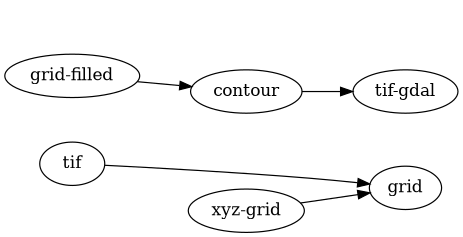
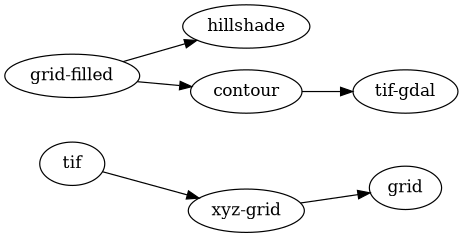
  digraph {
    rankdir=LR
    n1 [label=tif]
    grid
    "grid-filled"
+   hillshade
    contour
    "xyz-grid"
    "tif-gdal"
-   n1 -> grid
+   n1 -> "xyz-grid"
+   "grid-filled" -> hillshade
    "grid-filled" -> contour
    contour -> "tif-gdal"
    "xyz-grid" -> grid
  }
